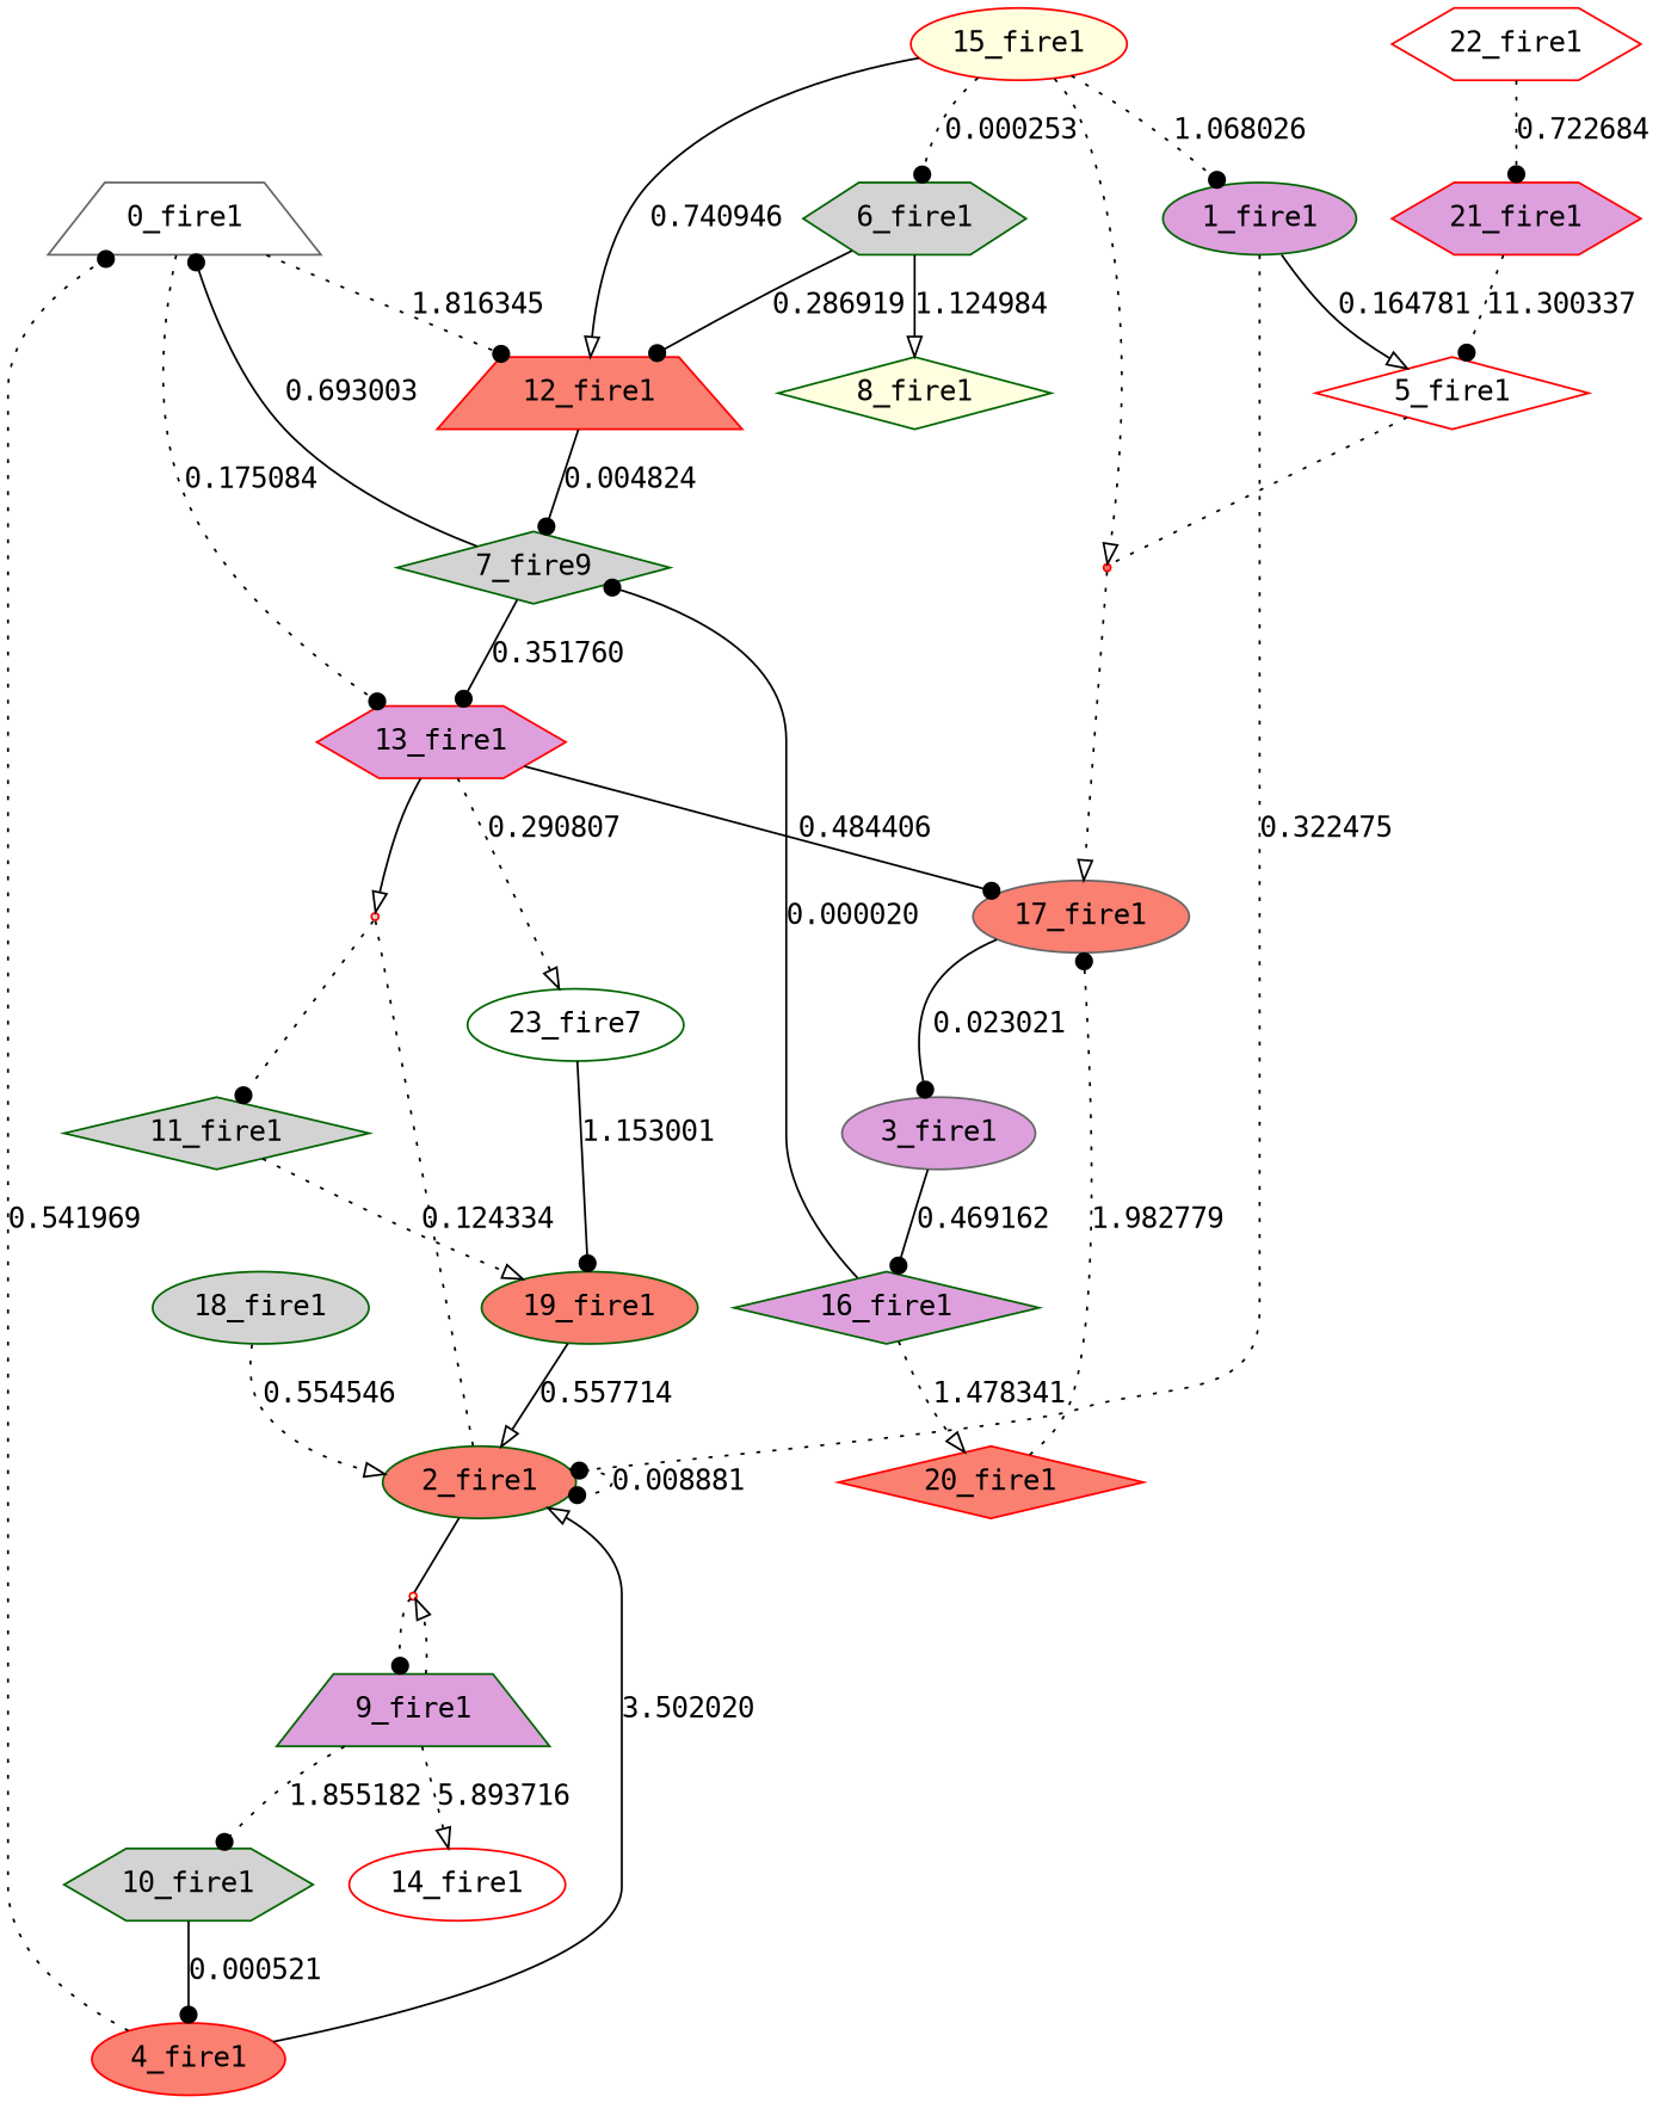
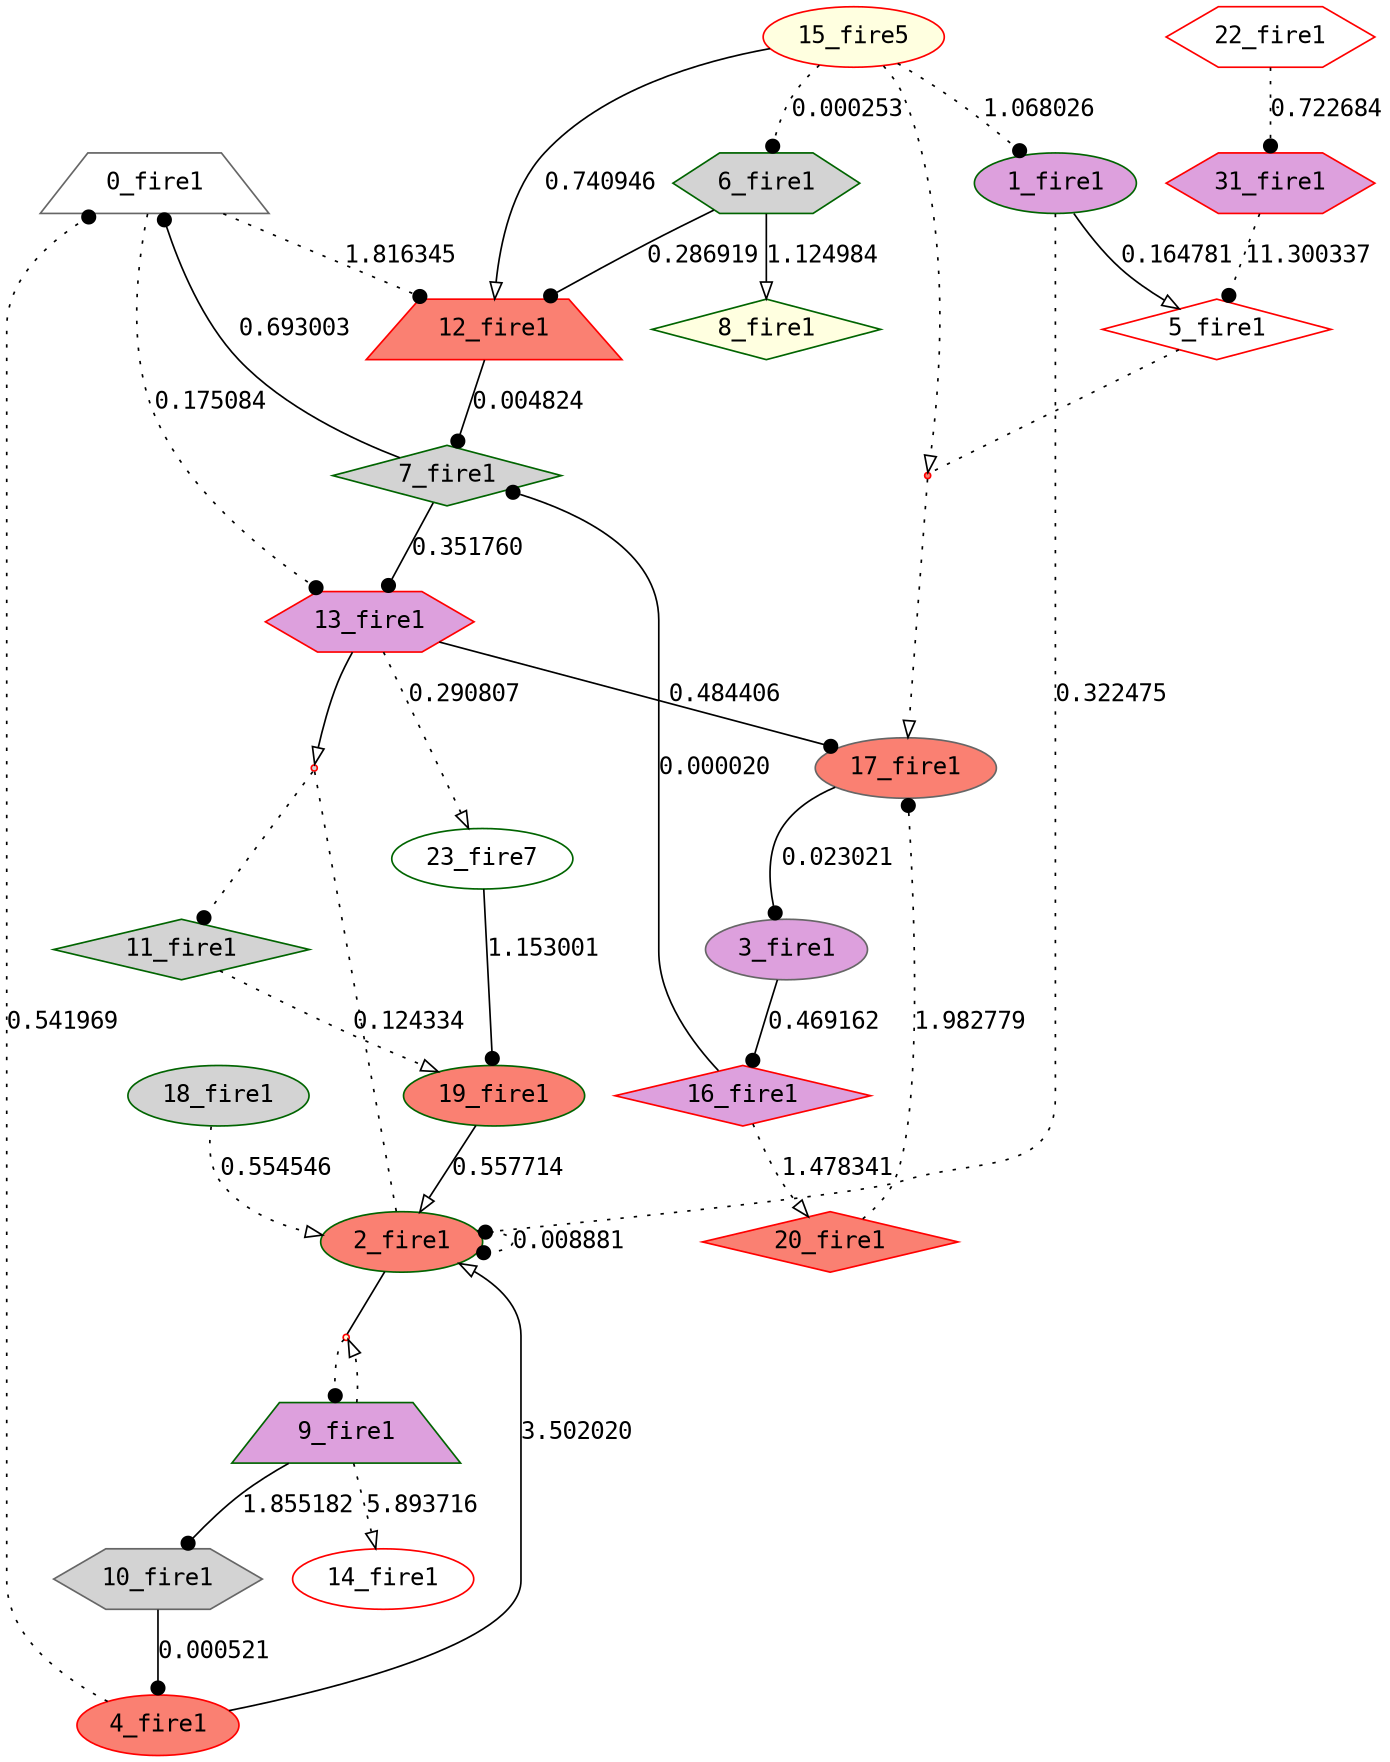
  digraph {
    fontname="DejaVu Sans Mono"
    node [color=red fillcolor=salmon fontname="DejaVu Sans Mono" shape=ellipse style=filled]
    edge [arrowhead=dot fontname="DejaVu Sans Mono" style=dotted]
    n1 [color=gray40 fillcolor=white label="0_fire1" shape=trapezium]
    n2 [label="12_fire1" shape=trapezium]
    n3 [fillcolor=plum label="13_fire1" shape=hexagon]
-   n4 [color=darkgreen fillcolor=lightgrey label="7_fire9" shape=diamond]
+   n4 [color=darkgreen fillcolor=lightgrey label="7_fire1" shape=diamond]
    25 [fillcolor=lightgrey shape=point]
    n6 [color=gray40 label="17_fire1"]
    n7 [color=darkgreen fillcolor=white label="23_fire7"]
    n8 [color=darkgreen fillcolor=plum label="1_fire1"]
    n9 [color=darkgreen label="2_fire1"]
    n10 [fillcolor=white label="5_fire1" shape=diamond]
    26 [fillcolor=lightyellow shape=point]
    24 [shape=point]
    n13 [color=darkgreen fillcolor=lightgrey label="11_fire1" shape=diamond]
    n14 [color=darkgreen fillcolor=plum label="9_fire1" shape=trapezium]
    n15 [color=gray40 fillcolor=plum label="3_fire1"]
-   n16 [color=darkgreen fillcolor=plum label="16_fire1" shape=diamond]
+   n16 [fillcolor=plum label="16_fire1" shape=diamond]
    n17 [label="20_fire1" shape=diamond]
    n18 [label="4_fire1"]
    n19 [color=darkgreen fillcolor=lightgrey label="6_fire1" shape=hexagon]
    n20 [color=darkgreen fillcolor=lightyellow label="8_fire1" shape=diamond]
-   n21 [color=darkgreen fillcolor=lightgrey label="10_fire1" shape=hexagon]
+   n21 [color=gray40 fillcolor=lightgrey label="10_fire1" shape=hexagon]
    n22 [fillcolor=white label="14_fire1"]
    n23 [color=darkgreen label="19_fire1"]
-   n24 [fillcolor=lightyellow label="15_fire1"]
+   n24 [fillcolor=lightyellow label="15_fire5"]
    n25 [color=darkgreen fillcolor=lightgrey label="18_fire1"]
-   n26 [fillcolor=plum label="21_fire1" shape=hexagon]
+   n26 [fillcolor=plum label="31_fire1" shape=hexagon]
    n27 [fillcolor=white label="22_fire1" shape=hexagon]
    n1 -> n2 [label=1.816345]
    n1 -> n3 [label=0.175084]
    n2 -> n4 [label=0.004824 style=solid]
    n3 -> 25 [arrowhead=onormal style=solid]
    n3 -> n6 [label=0.484406 style=solid]
    n3 -> n7 [arrowhead=onormal label=0.290807]
    n4 -> n1 [label=0.693003 style=solid]
    n4 -> n3 [label=0.351760 style=solid]
    25 -> n13
    n6 -> n15 [label=0.023021 style=solid]
    n7 -> n23 [label=1.153001 style=solid]
    n8 -> n9 [label=0.322475]
    n8 -> n10 [arrowhead=onormal label=0.164781 style=solid]
    n9 -> 25 [dir=none arrowhead=""]
    n9 -> n9 [label=0.008881]
    n9 -> 26 [dir=none style=solid arrowhead=""]
    n10 -> 24 [dir=none arrowhead=""]
    26 -> n14
    24 -> n6 [arrowhead=onormal]
    n13 -> n23 [arrowhead=onormal label=0.124334]
    n14 -> 26 [arrowhead=onormal]
-   n14 -> n21 [label=1.855182]
+   n14 -> n21 [label=1.855182 style=solid]
    n14 -> n22 [arrowhead=onormal label=5.893716]
    n15 -> n16 [label=0.469162 style=solid]
    n16 -> n4 [label=0.000020 style=solid]
    n16 -> n17 [arrowhead=onormal label=1.478341]
    n17 -> n6 [label=1.982779]
    n18 -> n1 [label=0.541969]
    n18 -> n9 [arrowhead=onormal label=3.502020 style=solid]
    n19 -> n2 [label=0.286919 style=solid]
    n19 -> n20 [arrowhead=onormal label=1.124984 style=solid]
    n21 -> n18 [label=0.000521 style=solid]
    n23 -> n9 [arrowhead=onormal label=0.557714 style=solid]
    n24 -> n2 [arrowhead=onormal label=0.740946 style=solid]
    n24 -> n8 [label=1.068026]
    n24 -> 24 [arrowhead=onormal]
    n24 -> n19 [label=0.000253]
    n25 -> n9 [arrowhead=onormal label=0.554546]
    n26 -> n10 [label=11.300337]
    n27 -> n26 [label=0.722684]
  }
